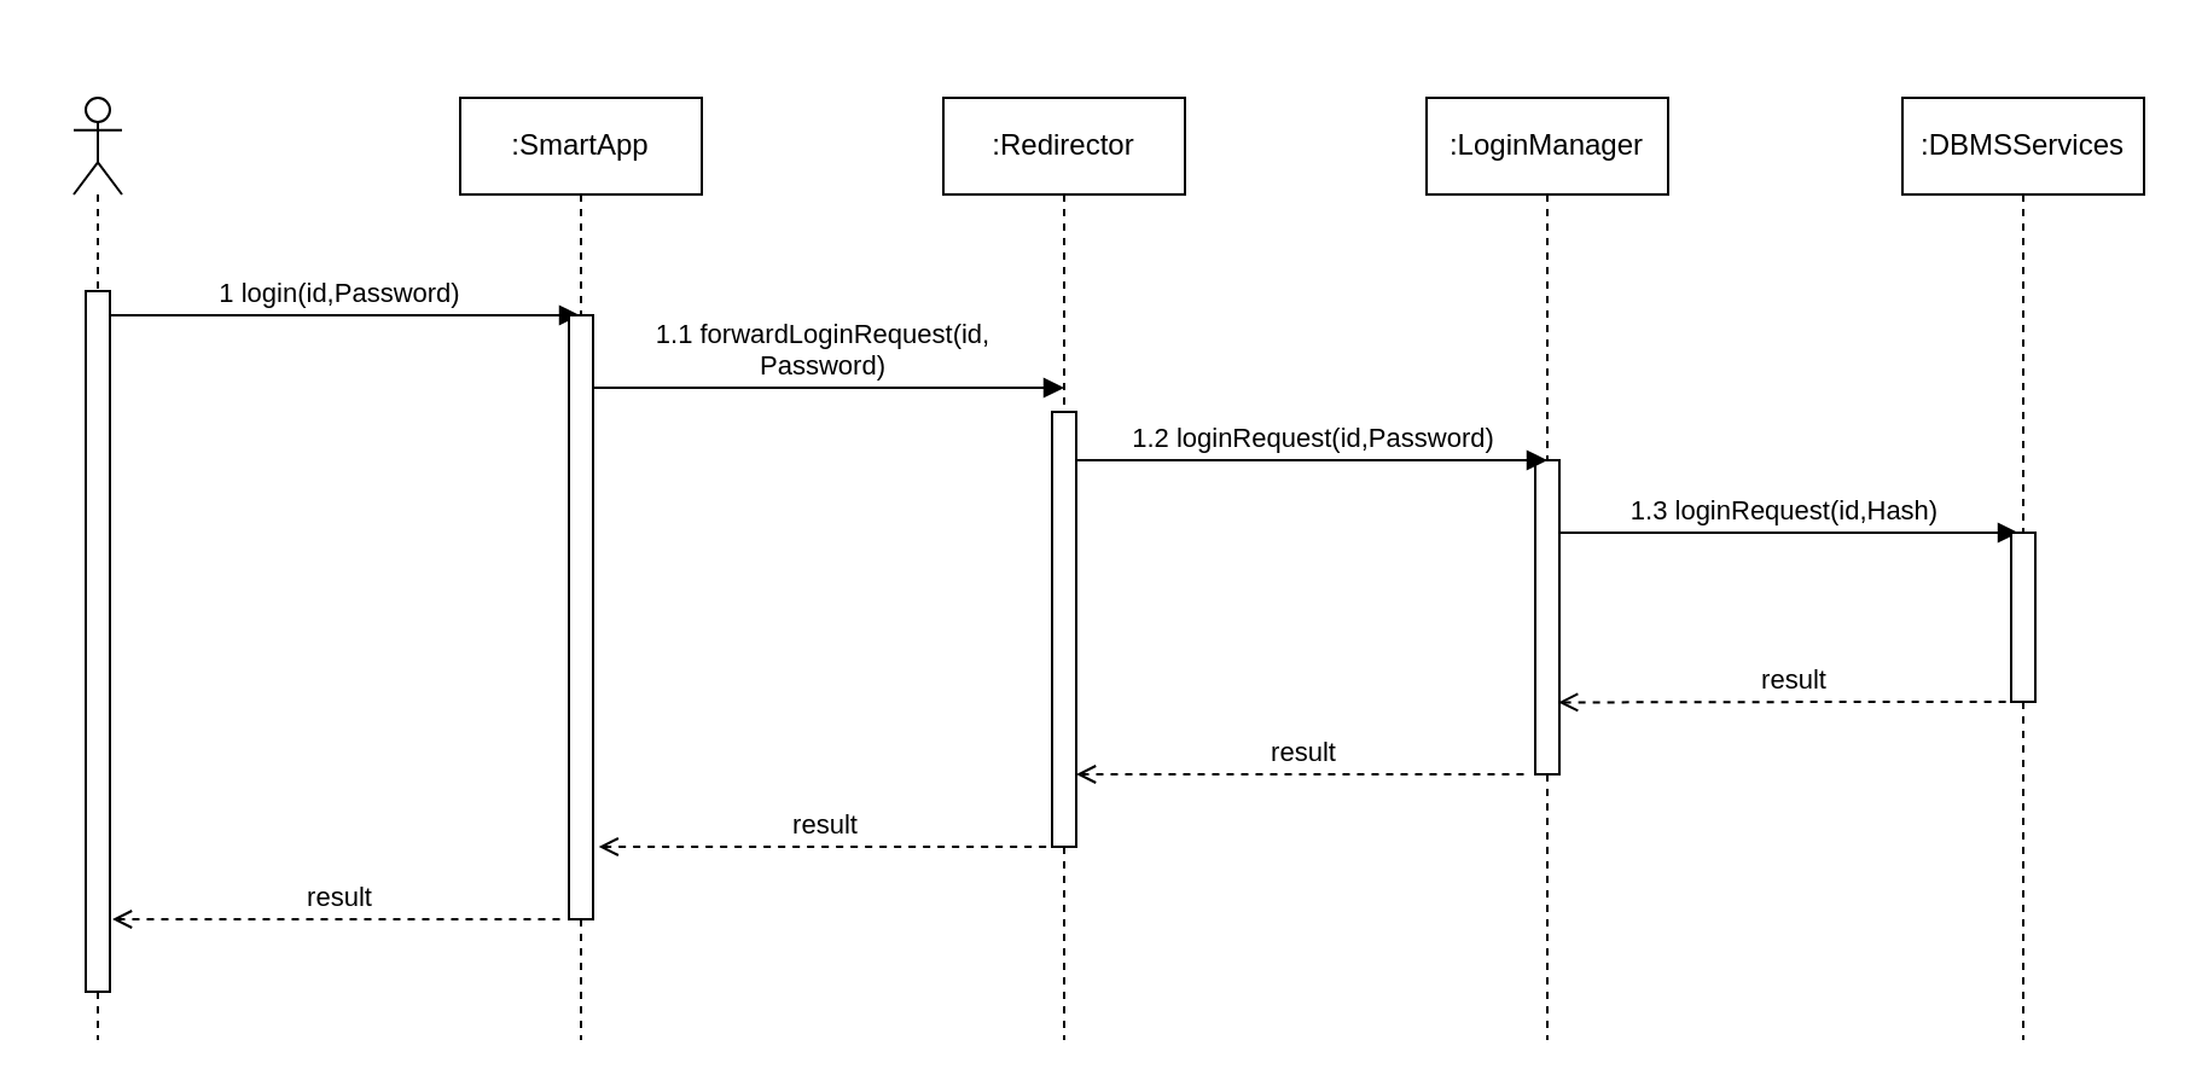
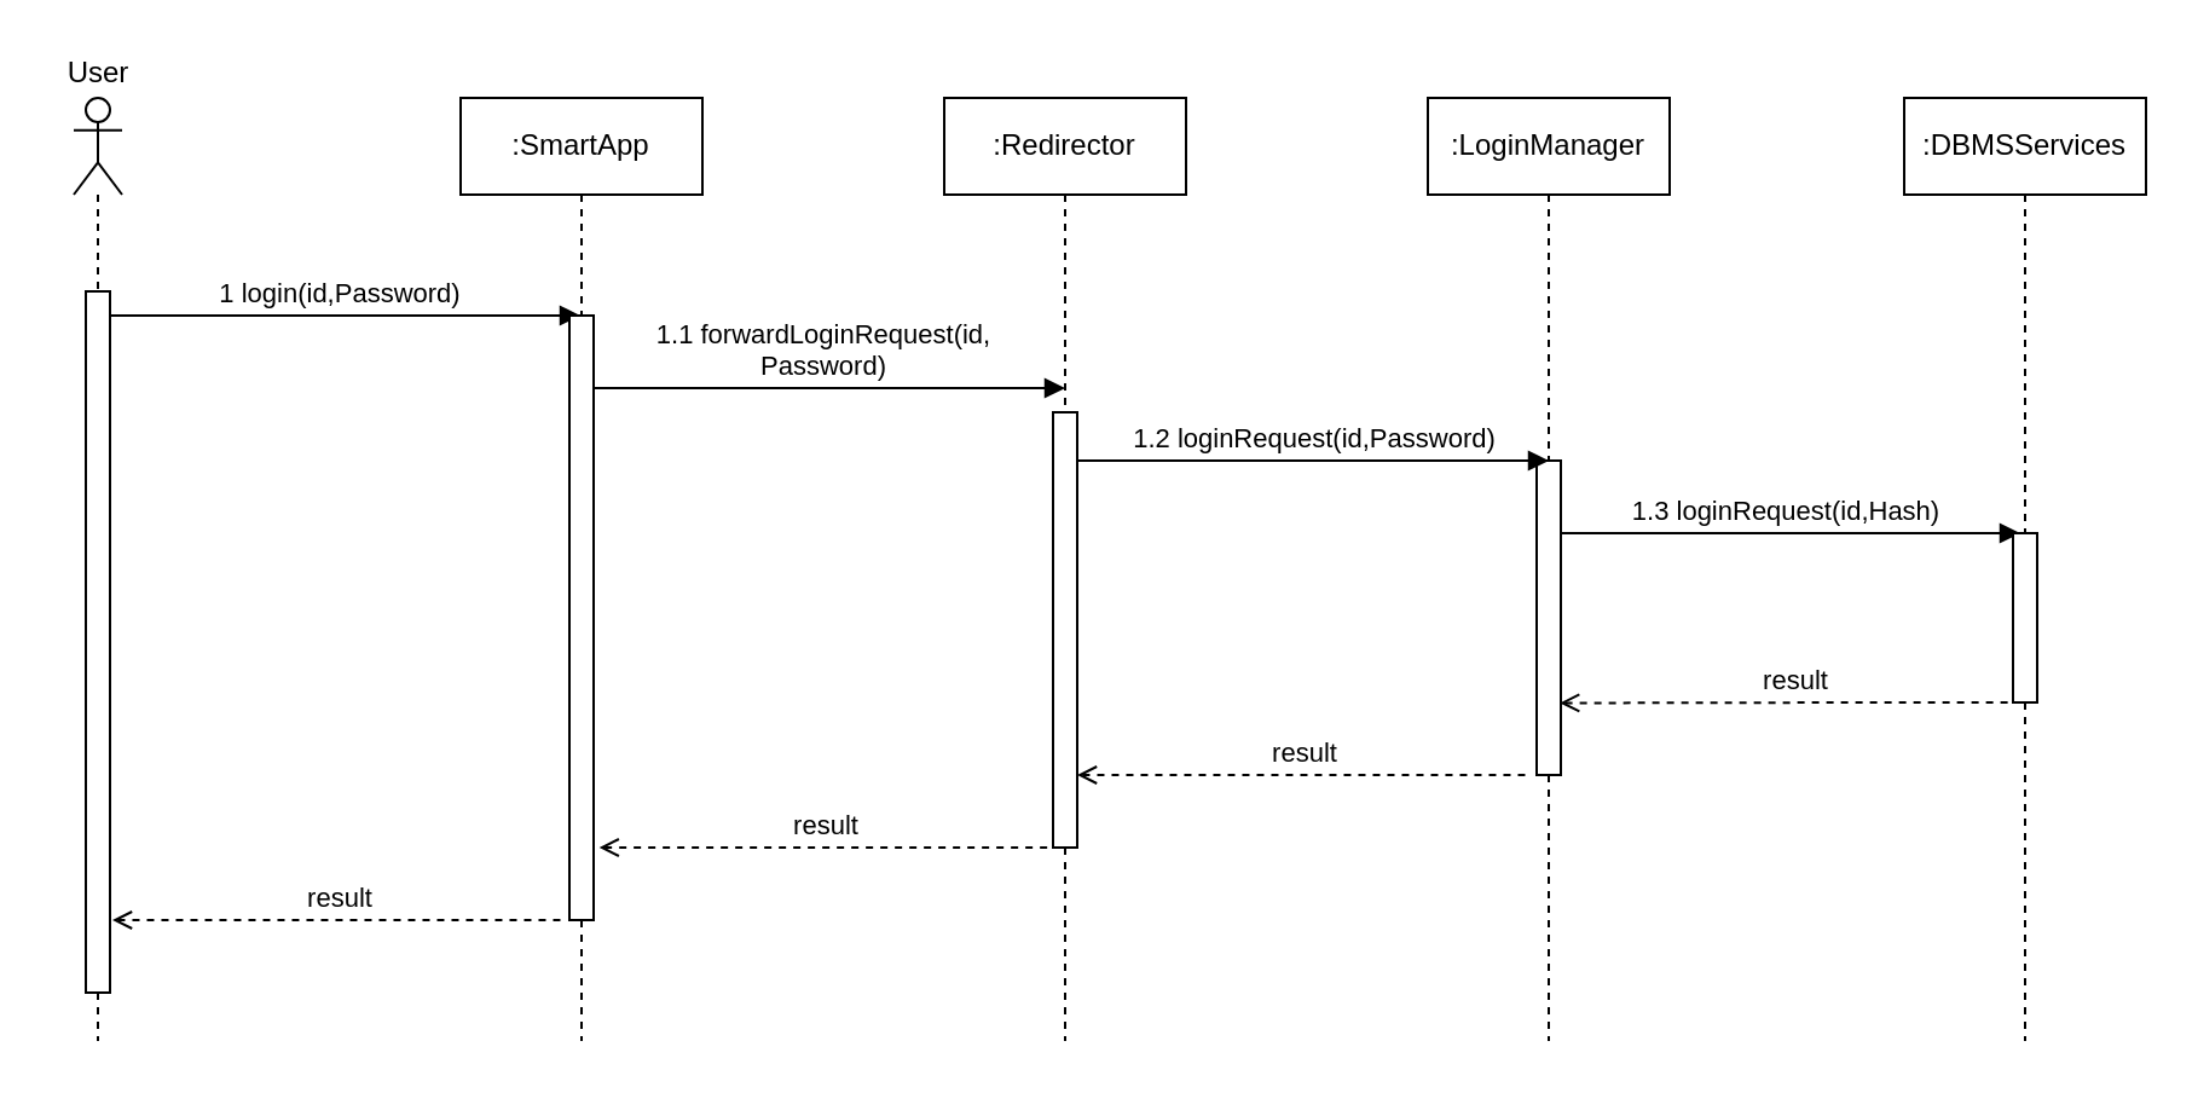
  <mxCell id="0" />
  <mxCell id="1" parent="0" />
  <mxCell id="2" value="&lt;div&gt;1.3 loginRequest(id,Hash)&lt;/div&gt;" style="html=1;verticalAlign=bottom;endArrow=block;" parent="1" edge="1"><mxGeometry width="80" relative="1" as="geometry"><mxPoint x="640" y="220" as="sourcePoint" /><mxPoint x="835" y="220" as="targetPoint" /><Array as="points"><mxPoint x="770.5" y="220" /></Array></mxGeometry></mxCell>
  <mxCell id="3" value="&lt;div&gt;1.1 forwardLoginRequest(id,&lt;/div&gt;&lt;div&gt;Password)&lt;/div&gt;" style="html=1;verticalAlign=bottom;endArrow=block;" parent="1" edge="1"><mxGeometry width="80" relative="1" as="geometry"><mxPoint x="240" y="160" as="sourcePoint" /><mxPoint x="440" y="160" as="targetPoint" /><Array as="points"><mxPoint x="370.5" y="160" /></Array></mxGeometry></mxCell>
  <mxCell id="4" value="1 login(id,Password)" style="html=1;verticalAlign=bottom;endArrow=block;" parent="1" target="7" edge="1"><mxGeometry width="80" relative="1" as="geometry"><mxPoint x="39.5" y="130" as="sourcePoint" /><mxPoint x="199.5" y="130" as="targetPoint" /><Array as="points"><mxPoint x="170" y="130" /></Array></mxGeometry></mxCell>
  <mxCell id="5" value="" style="shape=umlLifeline;participant=umlActor;perimeter=lifelinePerimeter;whiteSpace=wrap;html=1;container=1;collapsible=0;recursiveResize=0;verticalAlign=top;spacingTop=36;outlineConnect=0;" parent="1" vertex="1"><mxGeometry x="30" y="40" width="20" height="390" as="geometry" /></mxCell>
  <mxCell id="6" value="" style="html=1;points=[];perimeter=orthogonalPerimeter;" parent="5" vertex="1"><mxGeometry x="5" y="80" width="10" height="290" as="geometry" /></mxCell>
  <mxCell id="7" value=":SmartApp" style="shape=umlLifeline;perimeter=lifelinePerimeter;whiteSpace=wrap;html=1;container=1;collapsible=0;recursiveResize=0;outlineConnect=0;" parent="1" vertex="1"><mxGeometry x="190" y="40" width="100" height="390" as="geometry" /></mxCell>
  <mxCell id="8" value="" style="html=1;points=[];perimeter=orthogonalPerimeter;" parent="7" vertex="1"><mxGeometry x="45" y="90" width="10" height="250" as="geometry" /></mxCell>
  <mxCell id="9" value=":Redirector" style="shape=umlLifeline;perimeter=lifelinePerimeter;whiteSpace=wrap;html=1;container=1;collapsible=0;recursiveResize=0;outlineConnect=0;" parent="1" vertex="1"><mxGeometry x="390" y="40" width="100" height="390" as="geometry" /></mxCell>
  <mxCell id="10" value=":DBMSServices" style="shape=umlLifeline;perimeter=lifelinePerimeter;whiteSpace=wrap;html=1;container=1;collapsible=0;recursiveResize=0;outlineConnect=0;" parent="1" vertex="1"><mxGeometry x="787" y="40" width="100" height="390" as="geometry" /></mxCell>
  <mxCell id="11" value="" style="html=1;points=[];perimeter=orthogonalPerimeter;" parent="10" vertex="1"><mxGeometry x="45" y="180" width="10" height="70" as="geometry" /></mxCell>
  <mxCell id="12" value=":LoginManager" style="shape=umlLifeline;perimeter=lifelinePerimeter;whiteSpace=wrap;html=1;container=1;collapsible=0;recursiveResize=0;outlineConnect=0;" parent="1" vertex="1"><mxGeometry x="590" y="40" width="100" height="390" as="geometry" /></mxCell>
  <mxCell id="13" value="" style="html=1;points=[];perimeter=orthogonalPerimeter;" parent="12" vertex="1"><mxGeometry x="45" y="150" width="10" height="130" as="geometry" /></mxCell>
  <mxCell id="14" value="" style="html=1;points=[];perimeter=orthogonalPerimeter;" parent="1" vertex="1"><mxGeometry x="435" y="170" width="10" height="180" as="geometry" /></mxCell>
  <mxCell id="15" value="&lt;div&gt;1.2 loginRequest(id,Password)&lt;/div&gt;" style="html=1;verticalAlign=bottom;endArrow=block;" parent="1" edge="1"><mxGeometry width="80" relative="1" as="geometry"><mxPoint x="445" y="190" as="sourcePoint" /><mxPoint x="640" y="190" as="targetPoint" /><Array as="points"><mxPoint x="575.5" y="190" /></Array></mxGeometry></mxCell>
  <mxCell id="16" value="result" style="html=1;verticalAlign=bottom;endArrow=none;endFill=0;startArrow=open;startFill=0;entryX=0.016;entryY=0.412;entryDx=0;entryDy=0;entryPerimeter=0;exitX=0.95;exitY=1;exitDx=0;exitDy=0;exitPerimeter=0;dashed=1;" parent="1" edge="1"><mxGeometry width="80" relative="1" as="geometry"><mxPoint x="46" y="380" as="sourcePoint" /><mxPoint x="233.66" y="380.04" as="targetPoint" /><Array as="points"><mxPoint x="172" y="380" /></Array></mxGeometry></mxCell>
+ <mxCell id="17" value="User" style="text;html=1;align=center;verticalAlign=middle;resizable=0;points=[];autosize=1;" parent="1" vertex="1"><mxGeometry x="20" y="20" width="40" height="20" as="geometry" /></mxCell>
  <mxCell id="18" value="result" style="html=1;verticalAlign=bottom;endArrow=none;endFill=0;startArrow=open;startFill=0;entryX=0.016;entryY=0.412;entryDx=0;entryDy=0;entryPerimeter=0;exitX=0.95;exitY=1;exitDx=0;exitDy=0;exitPerimeter=0;dashed=1;" parent="1" edge="1"><mxGeometry width="80" relative="1" as="geometry"><mxPoint x="247.34" y="350" as="sourcePoint" /><mxPoint x="435" y="350.04" as="targetPoint" /><Array as="points"><mxPoint x="373.34" y="350" /></Array></mxGeometry></mxCell>
  <mxCell id="19" value="result" style="html=1;verticalAlign=bottom;endArrow=none;endFill=0;startArrow=open;startFill=0;entryX=0.016;entryY=0.412;entryDx=0;entryDy=0;entryPerimeter=0;exitX=0.95;exitY=1;exitDx=0;exitDy=0;exitPerimeter=0;dashed=1;" parent="1" edge="1"><mxGeometry width="80" relative="1" as="geometry"><mxPoint x="445" y="320" as="sourcePoint" /><mxPoint x="632.66" y="320.04" as="targetPoint" /><Array as="points"><mxPoint x="571" y="320" /></Array></mxGeometry></mxCell>
  <mxCell id="20" value="result" style="html=1;verticalAlign=bottom;endArrow=none;endFill=0;startArrow=open;startFill=0;entryX=0.016;entryY=0.412;entryDx=0;entryDy=0;entryPerimeter=0;exitX=0.957;exitY=0.771;exitDx=0;exitDy=0;exitPerimeter=0;dashed=1;" parent="1" source="13" edge="1"><mxGeometry width="80" relative="1" as="geometry"><mxPoint x="650" y="290" as="sourcePoint" /><mxPoint x="837.66" y="290.04" as="targetPoint" /><Array as="points"><mxPoint x="776" y="290" /></Array></mxGeometry></mxCell>
